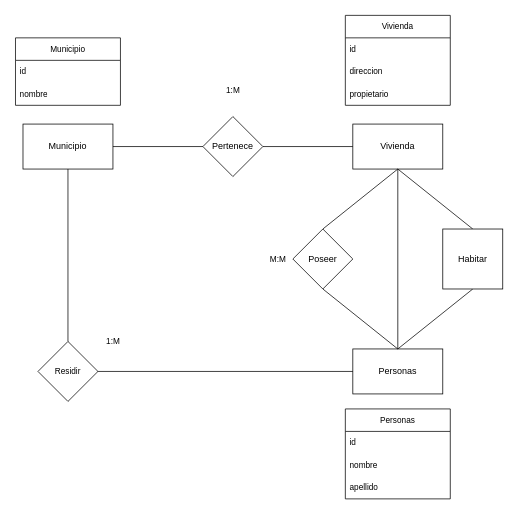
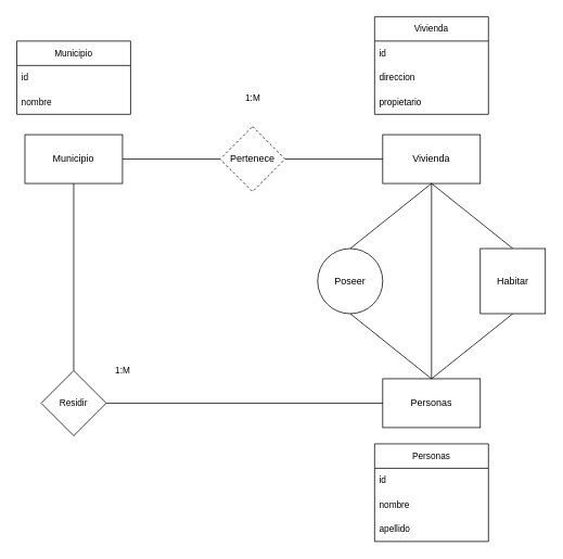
  <mxCell id="0" />
  <mxCell id="1" parent="0" />
  <mxCell id="2" style="edgeStyle=none;rounded=0;orthogonalLoop=1;jettySize=auto;html=1;strokeColor=default;align=center;verticalAlign=middle;fontFamily=Helvetica;fontSize=11;fontColor=default;labelBackgroundColor=default;endArrow=none;endFill=0;startArrow=none;startFill=0;" edge="1" parent="1" source="3" target="5"><mxGeometry relative="1" as="geometry" /></mxCell>
  <mxCell id="3" value="Vivienda" style="rounded=0;whiteSpace=wrap;html=1;" vertex="1" parent="1"><mxGeometry x="470" y="165" width="120" height="60" as="geometry" /></mxCell>
  <mxCell id="4" value="Municipio" style="rounded=0;whiteSpace=wrap;html=1;" vertex="1" parent="1"><mxGeometry x="30" y="165" width="120" height="60" as="geometry" /></mxCell>
  <mxCell id="5" value="Personas" style="rounded=0;whiteSpace=wrap;html=1;" vertex="1" parent="1"><mxGeometry x="470" y="465" width="120" height="60" as="geometry" /></mxCell>
  <mxCell id="6" style="edgeStyle=none;rounded=0;orthogonalLoop=1;jettySize=auto;html=1;exitX=1;exitY=0.5;exitDx=0;exitDy=0;entryX=0;entryY=0.5;entryDx=0;entryDy=0;strokeColor=default;align=center;verticalAlign=middle;fontFamily=Helvetica;fontSize=11;fontColor=default;labelBackgroundColor=default;endArrow=none;endFill=0;" edge="1" parent="1" source="8" target="3"><mxGeometry relative="1" as="geometry" /></mxCell>
  <mxCell id="7" style="edgeStyle=none;rounded=0;orthogonalLoop=1;jettySize=auto;html=1;exitX=0;exitY=0.5;exitDx=0;exitDy=0;entryX=1;entryY=0.5;entryDx=0;entryDy=0;strokeColor=default;align=center;verticalAlign=middle;fontFamily=Helvetica;fontSize=11;fontColor=default;labelBackgroundColor=default;endArrow=none;endFill=0;" edge="1" parent="1" source="8" target="4"><mxGeometry relative="1" as="geometry" /></mxCell>
- <mxCell id="8" value="Pertenece" style="rhombus;whiteSpace=wrap;html=1;" vertex="1" parent="1"><mxGeometry x="270" y="155" width="80" height="80" as="geometry" /></mxCell>
+ <mxCell id="8" value="Pertenece" style="rhombus;whiteSpace=wrap;html=1;dashed=1;" vertex="1" parent="1"><mxGeometry x="270" y="155" width="80" height="80" as="geometry" /></mxCell>
  <mxCell id="9" style="rounded=0;orthogonalLoop=1;jettySize=auto;html=1;exitX=0.5;exitY=0;exitDx=0;exitDy=0;endArrow=none;endFill=0;entryX=0.5;entryY=1;entryDx=0;entryDy=0;" edge="1" parent="1" source="11" target="3"><mxGeometry relative="1" as="geometry"><mxPoint x="490" y="195" as="targetPoint" /></mxGeometry></mxCell>
  <mxCell id="10" style="edgeStyle=none;rounded=0;orthogonalLoop=1;jettySize=auto;html=1;exitX=0.5;exitY=1;exitDx=0;exitDy=0;strokeColor=default;align=center;verticalAlign=middle;fontFamily=Helvetica;fontSize=11;fontColor=default;labelBackgroundColor=default;endArrow=none;endFill=0;" edge="1" parent="1" source="11"><mxGeometry relative="1" as="geometry"><mxPoint x="530" y="465" as="targetPoint" /></mxGeometry></mxCell>
  <mxCell id="11" value="Habitar" style="whiteSpace=wrap;html=1;rounded=0;" vertex="1" parent="1"><mxGeometry x="590" y="305" width="80" height="80" as="geometry" /></mxCell>
  <mxCell id="12" style="rounded=0;orthogonalLoop=1;jettySize=auto;html=1;exitX=0.5;exitY=0;exitDx=0;exitDy=0;entryX=0.5;entryY=1;entryDx=0;entryDy=0;endArrow=none;endFill=0;" edge="1" parent="1" source="14" target="3"><mxGeometry relative="1" as="geometry" /></mxCell>
  <mxCell id="13" style="rounded=0;orthogonalLoop=1;jettySize=auto;html=1;exitX=0.5;exitY=1;exitDx=0;exitDy=0;endArrow=none;endFill=0;" edge="1" parent="1" source="14"><mxGeometry relative="1" as="geometry"><mxPoint x="530" y="465" as="targetPoint" /></mxGeometry></mxCell>
- <mxCell id="14" value="Poseer" style="rhombus;whiteSpace=wrap;html=1;" vertex="1" parent="1"><mxGeometry x="390" y="305" width="80" height="80" as="geometry" /></mxCell>
+ <mxCell id="14" value="Poseer" style="ellipse;whiteSpace=wrap;html=1;" vertex="1" parent="1"><mxGeometry x="390" y="305" width="80" height="80" as="geometry" /></mxCell>
  <mxCell id="15" value="1:M" style="text;html=1;align=center;verticalAlign=middle;resizable=0;points=[];autosize=1;strokeColor=none;fillColor=none;fontFamily=Helvetica;fontSize=11;fontColor=default;labelBackgroundColor=default;" vertex="1" parent="1"><mxGeometry x="290" y="105" width="40" height="30" as="geometry" /></mxCell>
- <mxCell id="16" value="M:M" style="text;html=1;align=center;verticalAlign=middle;resizable=0;points=[];autosize=1;strokeColor=none;fillColor=none;fontFamily=Helvetica;fontSize=11;fontColor=default;labelBackgroundColor=default;" vertex="1" parent="1"><mxGeometry x="350" y="330" width="40" height="30" as="geometry" /></mxCell>
  <mxCell id="17" style="edgeStyle=none;rounded=0;orthogonalLoop=1;jettySize=auto;html=1;entryX=0.5;entryY=1;entryDx=0;entryDy=0;strokeColor=default;align=center;verticalAlign=middle;fontFamily=Helvetica;fontSize=11;fontColor=default;labelBackgroundColor=default;endArrow=none;endFill=0;" edge="1" parent="1" source="19" target="4"><mxGeometry relative="1" as="geometry" /></mxCell>
  <mxCell id="18" style="edgeStyle=none;rounded=0;orthogonalLoop=1;jettySize=auto;html=1;entryX=0;entryY=0.5;entryDx=0;entryDy=0;strokeColor=default;align=center;verticalAlign=middle;fontFamily=Helvetica;fontSize=11;fontColor=default;labelBackgroundColor=default;endArrow=none;endFill=0;" edge="1" parent="1" source="19" target="5"><mxGeometry relative="1" as="geometry" /></mxCell>
  <mxCell id="19" value="Residir" style="rhombus;whiteSpace=wrap;html=1;fontFamily=Helvetica;fontSize=11;fontColor=default;labelBackgroundColor=default;" vertex="1" parent="1"><mxGeometry x="50" y="455" width="80" height="80" as="geometry" /></mxCell>
  <mxCell id="20" value="1:M" style="text;html=1;align=center;verticalAlign=middle;resizable=0;points=[];autosize=1;strokeColor=none;fillColor=none;fontFamily=Helvetica;fontSize=11;fontColor=default;labelBackgroundColor=default;" vertex="1" parent="1"><mxGeometry x="130" y="440" width="40" height="30" as="geometry" /></mxCell>
  <mxCell id="21" value="Personas" style="swimlane;fontStyle=0;childLayout=stackLayout;horizontal=1;startSize=30;horizontalStack=0;resizeParent=1;resizeParentMax=0;resizeLast=0;collapsible=1;marginBottom=0;whiteSpace=wrap;html=1;fontFamily=Helvetica;fontSize=11;fontColor=default;labelBackgroundColor=default;" vertex="1" parent="1"><mxGeometry x="460" y="545" width="140" height="120" as="geometry" /></mxCell>
  <mxCell id="22" value="id&lt;span style=&quot;white-space: pre;&quot;&gt;&#09;&lt;/span&gt;&lt;span style=&quot;white-space: pre;&quot;&gt;&#09;&lt;/span&gt;&lt;span style=&quot;white-space: pre;&quot;&gt;&#09;&lt;/span&gt;" style="text;strokeColor=none;fillColor=none;align=left;verticalAlign=middle;spacingLeft=4;spacingRight=4;overflow=hidden;points=[[0,0.5],[1,0.5]];portConstraint=eastwest;rotatable=0;whiteSpace=wrap;html=1;fontFamily=Helvetica;fontSize=11;fontColor=default;labelBackgroundColor=default;" vertex="1" parent="21"><mxGeometry y="30" width="140" height="30" as="geometry" /></mxCell>
  <mxCell id="23" value="nombre" style="text;strokeColor=none;fillColor=none;align=left;verticalAlign=middle;spacingLeft=4;spacingRight=4;overflow=hidden;points=[[0,0.5],[1,0.5]];portConstraint=eastwest;rotatable=0;whiteSpace=wrap;html=1;fontFamily=Helvetica;fontSize=11;fontColor=default;labelBackgroundColor=default;" vertex="1" parent="21"><mxGeometry y="60" width="140" height="30" as="geometry" /></mxCell>
  <mxCell id="24" value="apellido" style="text;strokeColor=none;fillColor=none;align=left;verticalAlign=middle;spacingLeft=4;spacingRight=4;overflow=hidden;points=[[0,0.5],[1,0.5]];portConstraint=eastwest;rotatable=0;whiteSpace=wrap;html=1;fontFamily=Helvetica;fontSize=11;fontColor=default;labelBackgroundColor=default;" vertex="1" parent="21"><mxGeometry y="90" width="140" height="30" as="geometry" /></mxCell>
  <mxCell id="25" value="Municipio" style="swimlane;fontStyle=0;childLayout=stackLayout;horizontal=1;startSize=30;horizontalStack=0;resizeParent=1;resizeParentMax=0;resizeLast=0;collapsible=1;marginBottom=0;whiteSpace=wrap;html=1;fontFamily=Helvetica;fontSize=11;fontColor=default;labelBackgroundColor=default;" vertex="1" parent="1"><mxGeometry x="20" y="50" width="140" height="90" as="geometry" /></mxCell>
  <mxCell id="26" value="id" style="text;strokeColor=none;fillColor=none;align=left;verticalAlign=middle;spacingLeft=4;spacingRight=4;overflow=hidden;points=[[0,0.5],[1,0.5]];portConstraint=eastwest;rotatable=0;whiteSpace=wrap;html=1;fontFamily=Helvetica;fontSize=11;fontColor=default;labelBackgroundColor=default;" vertex="1" parent="25"><mxGeometry y="30" width="140" height="30" as="geometry" /></mxCell>
  <mxCell id="27" value="nombre" style="text;strokeColor=none;fillColor=none;align=left;verticalAlign=middle;spacingLeft=4;spacingRight=4;overflow=hidden;points=[[0,0.5],[1,0.5]];portConstraint=eastwest;rotatable=0;whiteSpace=wrap;html=1;fontFamily=Helvetica;fontSize=11;fontColor=default;labelBackgroundColor=default;" vertex="1" parent="25"><mxGeometry y="60" width="140" height="30" as="geometry" /></mxCell>
  <mxCell id="28" value="Vivienda" style="swimlane;fontStyle=0;childLayout=stackLayout;horizontal=1;startSize=30;horizontalStack=0;resizeParent=1;resizeParentMax=0;resizeLast=0;collapsible=1;marginBottom=0;whiteSpace=wrap;html=1;fontFamily=Helvetica;fontSize=11;fontColor=default;labelBackgroundColor=default;" vertex="1" parent="1"><mxGeometry x="460" y="20" width="140" height="120" as="geometry" /></mxCell>
  <mxCell id="29" value="id" style="text;strokeColor=none;fillColor=none;align=left;verticalAlign=middle;spacingLeft=4;spacingRight=4;overflow=hidden;points=[[0,0.5],[1,0.5]];portConstraint=eastwest;rotatable=0;whiteSpace=wrap;html=1;fontFamily=Helvetica;fontSize=11;fontColor=default;labelBackgroundColor=default;" vertex="1" parent="28"><mxGeometry y="30" width="140" height="30" as="geometry" /></mxCell>
  <mxCell id="30" value="direccion" style="text;strokeColor=none;fillColor=none;align=left;verticalAlign=middle;spacingLeft=4;spacingRight=4;overflow=hidden;points=[[0,0.5],[1,0.5]];portConstraint=eastwest;rotatable=0;whiteSpace=wrap;html=1;fontFamily=Helvetica;fontSize=11;fontColor=default;labelBackgroundColor=default;" vertex="1" parent="28"><mxGeometry y="60" width="140" height="30" as="geometry" /></mxCell>
  <mxCell id="31" value="propietario" style="text;strokeColor=none;fillColor=none;align=left;verticalAlign=middle;spacingLeft=4;spacingRight=4;overflow=hidden;points=[[0,0.5],[1,0.5]];portConstraint=eastwest;rotatable=0;whiteSpace=wrap;html=1;fontFamily=Helvetica;fontSize=11;fontColor=default;labelBackgroundColor=default;" vertex="1" parent="28"><mxGeometry y="90" width="140" height="30" as="geometry" /></mxCell>
